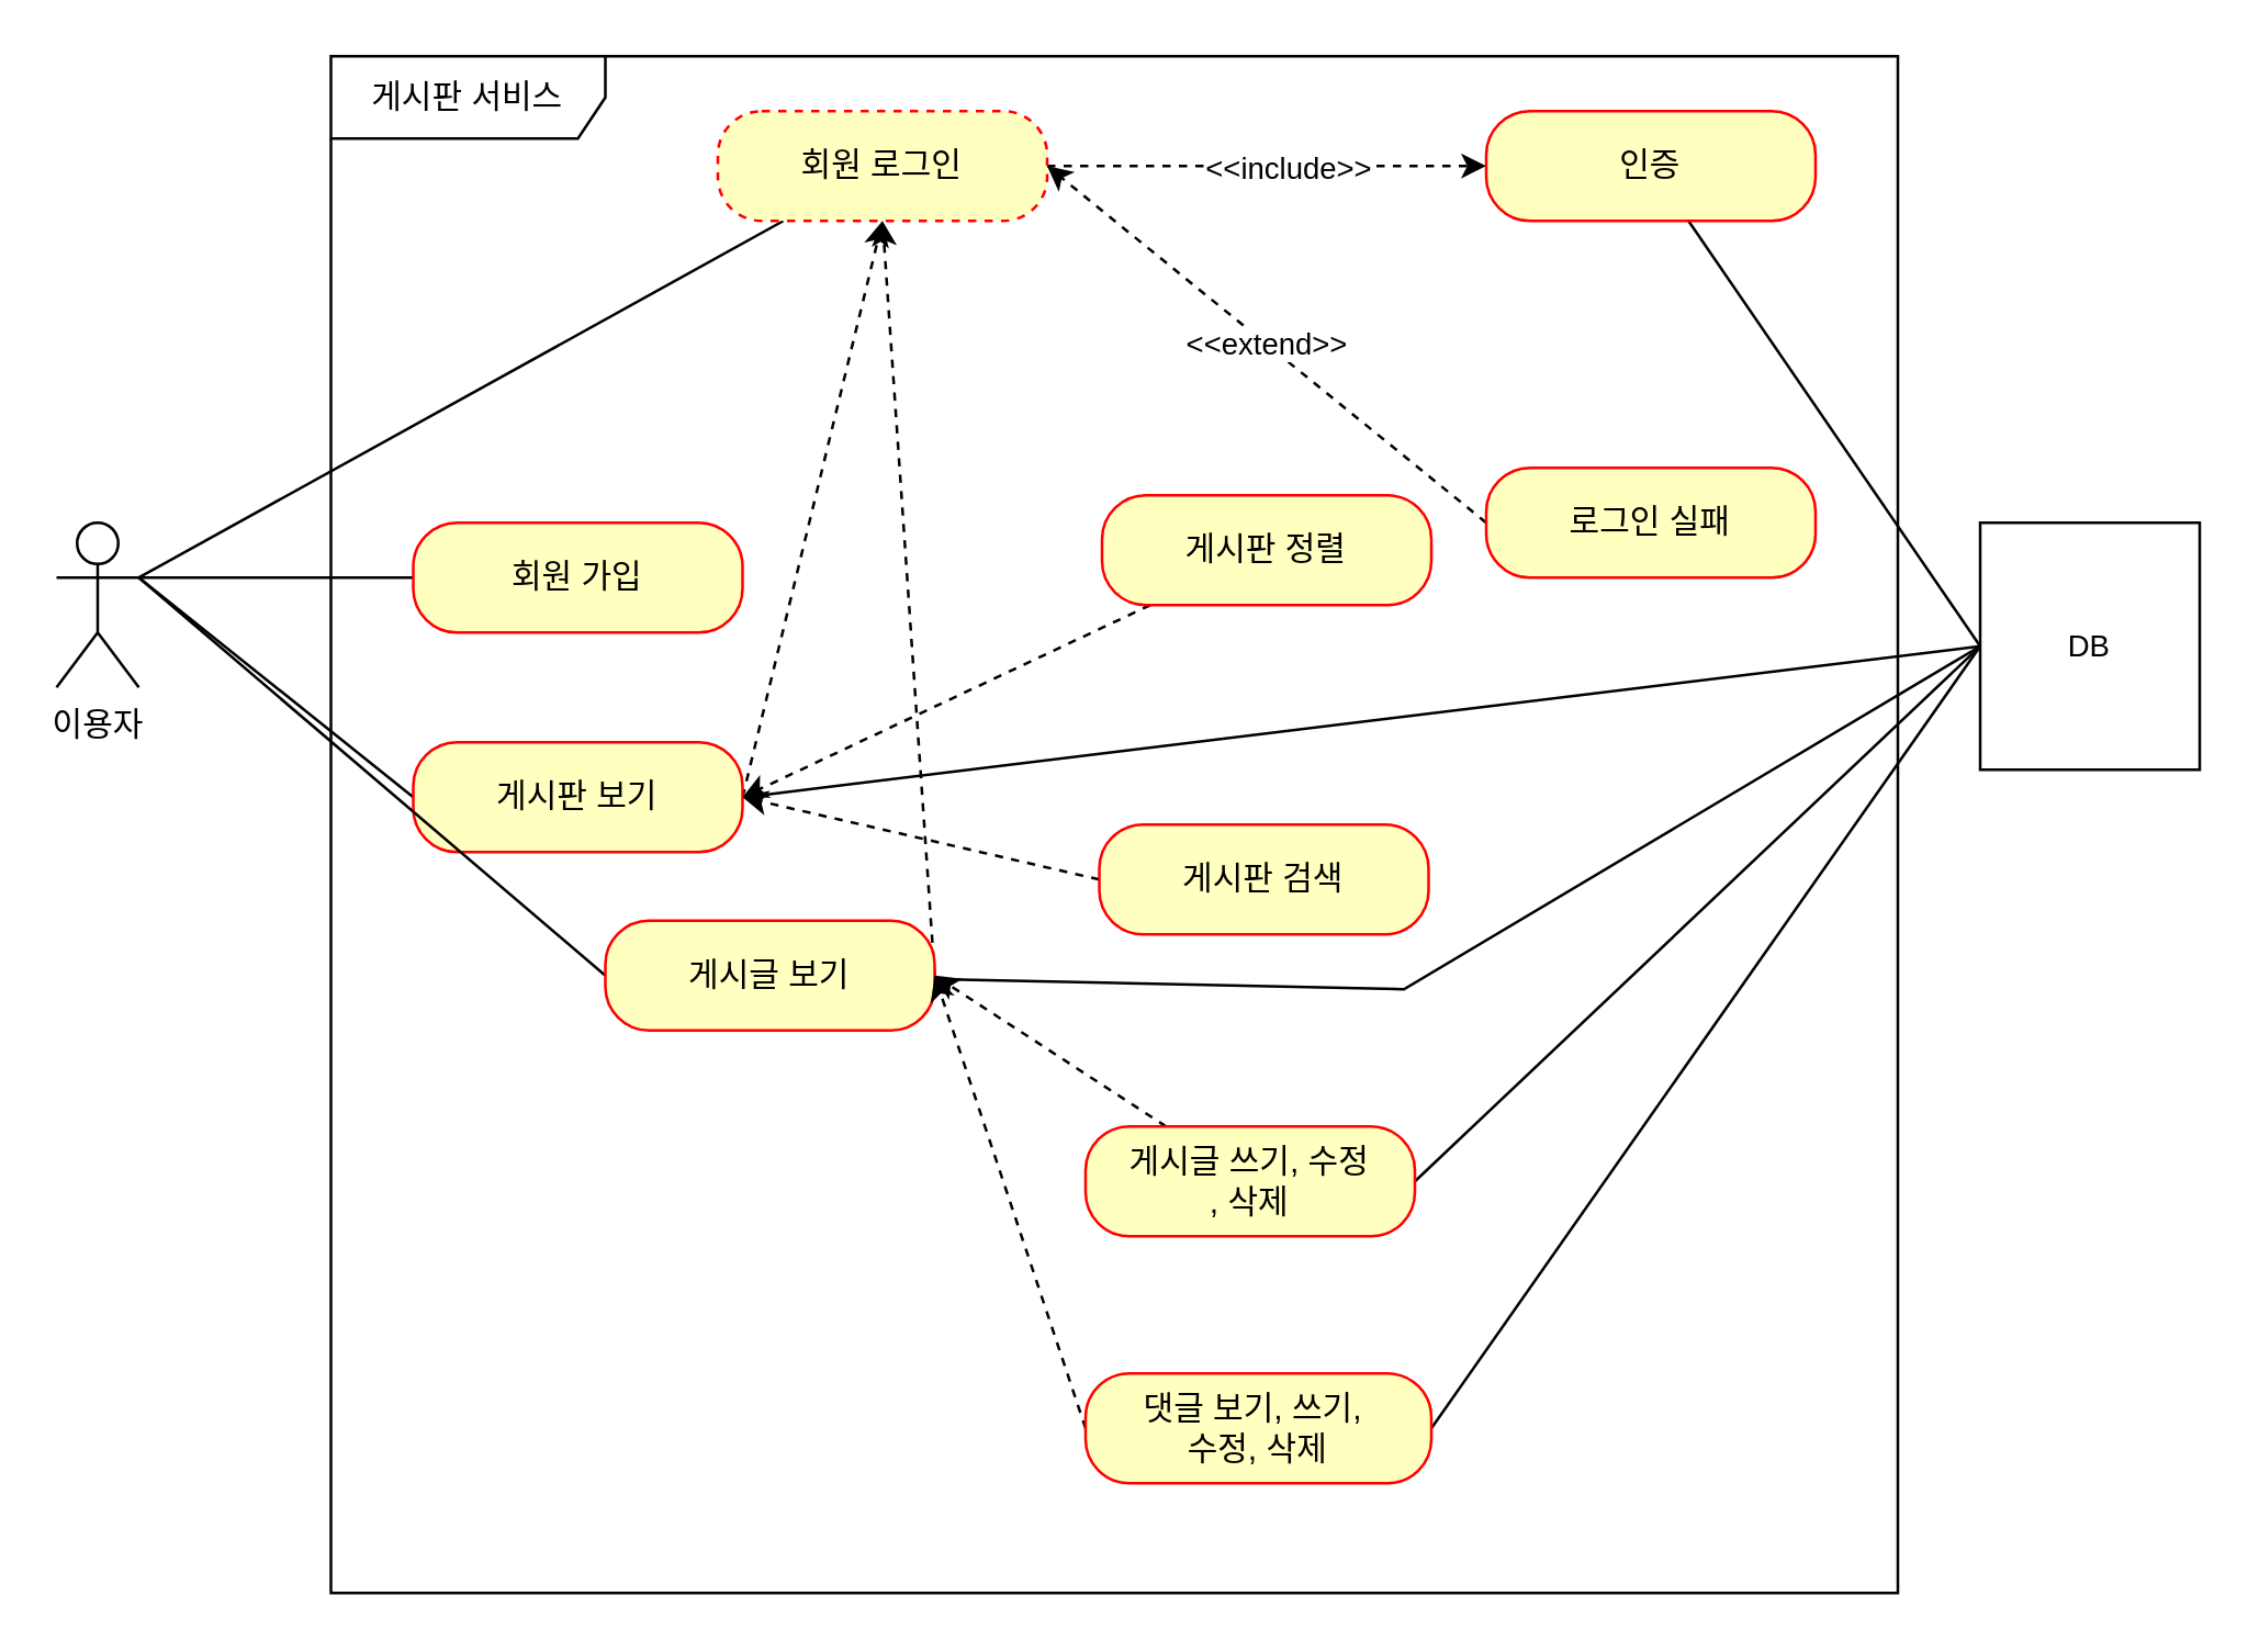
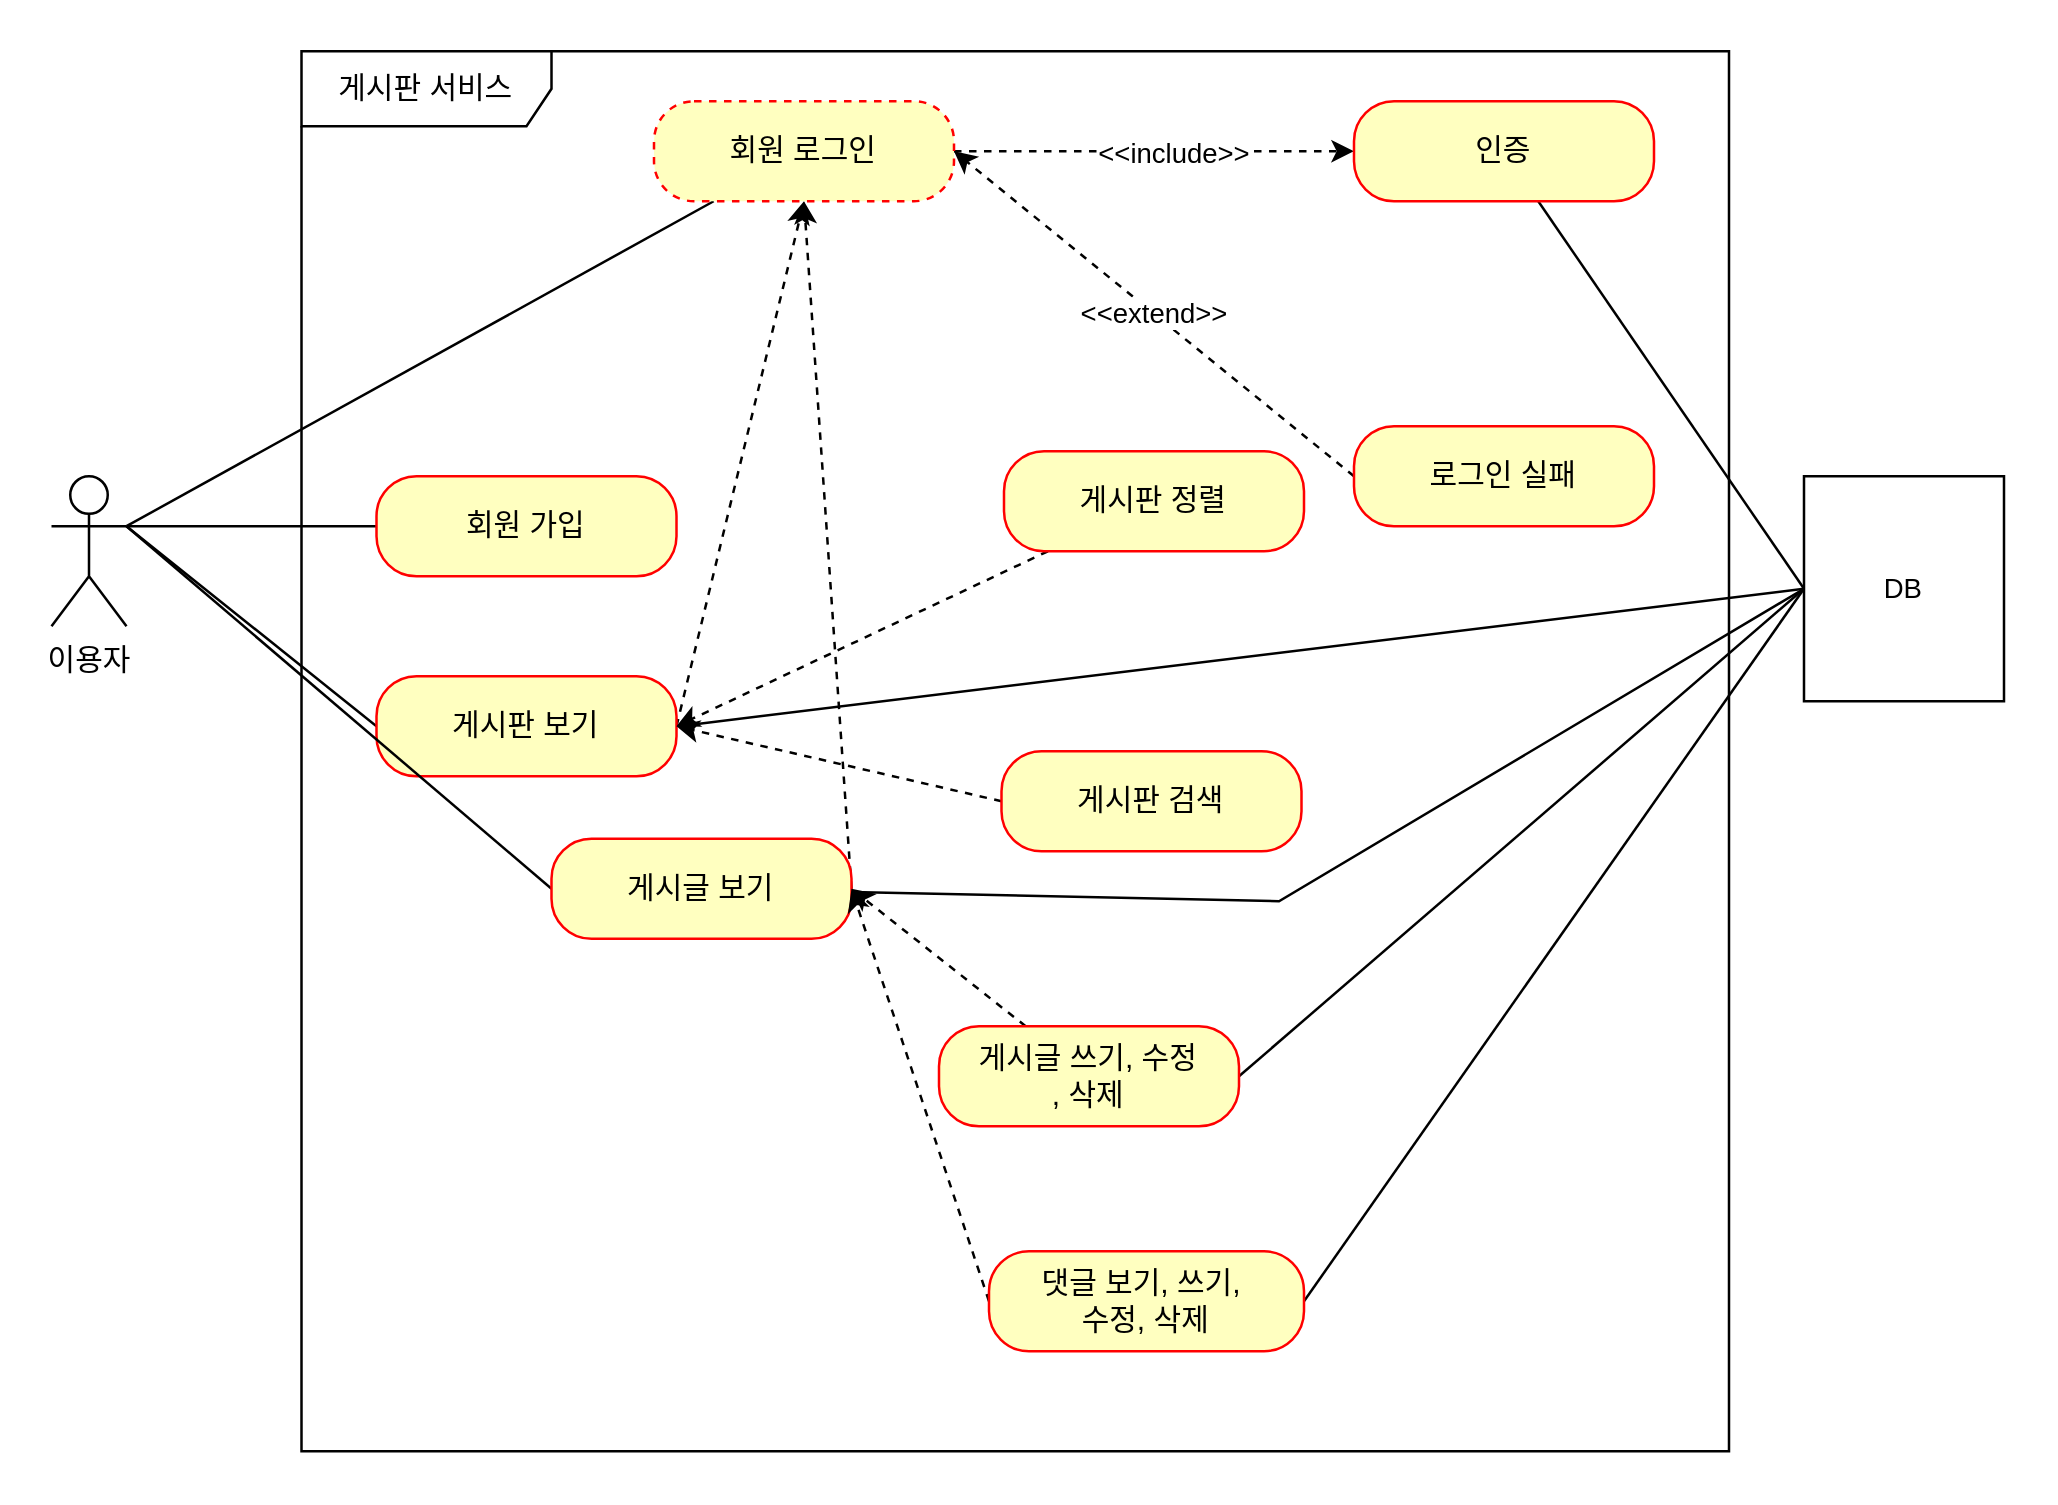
  <mxCell id="0" />
  <mxCell id="1" parent="0" />
  <mxCell id="2" value="이용자" style="shape=umlActor;verticalLabelPosition=bottom;verticalAlign=top;html=1;" vertex="1" parent="1"><mxGeometry x="20" y="190" width="30" height="60" as="geometry" /></mxCell>
  <mxCell id="3" value="게시판 서비스" style="shape=umlFrame;whiteSpace=wrap;html=1;pointerEvents=0;width=100;height=30;" vertex="1" parent="1"><mxGeometry x="120" y="20" width="571" height="560" as="geometry" /></mxCell>
  <mxCell id="4" style="rounded=0;orthogonalLoop=1;jettySize=auto;html=1;exitX=0;exitY=0.5;exitDx=0;exitDy=0;entryX=1;entryY=0.333;entryDx=0;entryDy=0;entryPerimeter=0;endArrow=none;endFill=0;" edge="1" parent="1" source="5" target="2"><mxGeometry relative="1" as="geometry"><mxPoint x="60" y="200" as="targetPoint" /></mxGeometry></mxCell>
  <mxCell id="5" value="회원 가입" style="rounded=1;whiteSpace=wrap;html=1;arcSize=40;fontColor=#000000;fillColor=#ffffc0;strokeColor=#ff0000;" vertex="1" parent="1"><mxGeometry x="150" y="190" width="120" height="40" as="geometry" /></mxCell>
  <mxCell id="6" style="rounded=0;orthogonalLoop=1;jettySize=auto;html=1;endArrow=none;endFill=0;entryX=1;entryY=0.333;entryDx=0;entryDy=0;entryPerimeter=0;exitX=0;exitY=0.5;exitDx=0;exitDy=0;" edge="1" parent="1" source="9" target="2"><mxGeometry relative="1" as="geometry"><mxPoint x="60" y="210" as="targetPoint" /></mxGeometry></mxCell>
  <mxCell id="7" style="edgeStyle=none;shape=connector;rounded=0;orthogonalLoop=1;jettySize=auto;html=1;entryX=0.5;entryY=1;entryDx=0;entryDy=0;labelBackgroundColor=default;strokeColor=default;align=center;verticalAlign=middle;fontFamily=Helvetica;fontSize=11;fontColor=default;endArrow=classic;endFill=1;exitX=1;exitY=0.5;exitDx=0;exitDy=0;dashed=1;" edge="1" parent="1" source="9" target="17"><mxGeometry relative="1" as="geometry" /></mxCell>
  <mxCell id="8" style="edgeStyle=none;shape=connector;rounded=0;orthogonalLoop=1;jettySize=auto;html=1;entryX=0;entryY=0.5;entryDx=0;entryDy=0;labelBackgroundColor=default;strokeColor=default;align=center;verticalAlign=middle;fontFamily=Helvetica;fontSize=11;fontColor=default;endArrow=none;endFill=0;" edge="1" parent="1" target="32"><mxGeometry relative="1" as="geometry"><mxPoint x="271" y="290" as="sourcePoint" /></mxGeometry></mxCell>
  <mxCell id="9" value="게시판 보기" style="rounded=1;whiteSpace=wrap;html=1;arcSize=40;fontColor=#000000;fillColor=#ffffc0;strokeColor=#ff0000;" vertex="1" parent="1"><mxGeometry x="150" y="270" width="120" height="40" as="geometry" /></mxCell>
  <mxCell id="10" style="rounded=0;orthogonalLoop=1;jettySize=auto;html=1;endArrow=none;endFill=0;exitX=0;exitY=0.5;exitDx=0;exitDy=0;" edge="1" parent="1" source="13"><mxGeometry relative="1" as="geometry"><mxPoint x="50" y="210" as="targetPoint" /></mxGeometry></mxCell>
  <mxCell id="11" style="edgeStyle=none;shape=connector;rounded=0;orthogonalLoop=1;jettySize=auto;html=1;entryX=0.5;entryY=1;entryDx=0;entryDy=0;labelBackgroundColor=default;strokeColor=default;align=center;verticalAlign=middle;fontFamily=Helvetica;fontSize=11;fontColor=default;endArrow=classic;endFill=1;exitX=1;exitY=0.5;exitDx=0;exitDy=0;dashed=1;" edge="1" parent="1" source="13" target="17"><mxGeometry relative="1" as="geometry" /></mxCell>
  <mxCell id="12" style="edgeStyle=none;shape=connector;rounded=0;orthogonalLoop=1;jettySize=auto;html=1;entryX=0;entryY=0.5;entryDx=0;entryDy=0;labelBackgroundColor=default;strokeColor=default;align=center;verticalAlign=middle;fontFamily=Helvetica;fontSize=11;fontColor=default;endArrow=none;endFill=0;" edge="1" parent="1" source="13" target="32"><mxGeometry relative="1" as="geometry"><Array as="points"><mxPoint x="511" y="360" /></Array></mxGeometry></mxCell>
  <mxCell id="13" value="게시글 보기" style="rounded=1;whiteSpace=wrap;html=1;arcSize=40;fontColor=#000000;fillColor=#ffffc0;strokeColor=#ff0000;" vertex="1" parent="1"><mxGeometry x="220" y="335" width="120" height="40" as="geometry" /></mxCell>
  <mxCell id="14" style="rounded=0;orthogonalLoop=1;jettySize=auto;html=1;endArrow=none;endFill=0;entryX=1;entryY=0.333;entryDx=0;entryDy=0;entryPerimeter=0;" edge="1" parent="1" source="17" target="2"><mxGeometry relative="1" as="geometry"><mxPoint x="60" y="200" as="targetPoint" /></mxGeometry></mxCell>
  <mxCell id="15" style="edgeStyle=none;shape=connector;rounded=0;orthogonalLoop=1;jettySize=auto;html=1;entryX=0;entryY=0.5;entryDx=0;entryDy=0;labelBackgroundColor=default;strokeColor=default;align=center;verticalAlign=middle;fontFamily=Helvetica;fontSize=11;fontColor=default;endArrow=classic;endFill=1;dashed=1;" edge="1" parent="1" source="17" target="19"><mxGeometry relative="1" as="geometry" /></mxCell>
  <mxCell id="16" value="&amp;lt;&amp;lt;include&amp;gt;&amp;gt;" style="edgeLabel;html=1;align=center;verticalAlign=middle;resizable=0;points=[];fontSize=11;fontFamily=Helvetica;fontColor=default;" vertex="1" connectable="0" parent="15"><mxGeometry x="0.084" relative="1" as="geometry"><mxPoint as="offset" /></mxGeometry></mxCell>
  <mxCell id="17" value="회원 로그인" style="rounded=1;whiteSpace=wrap;html=1;arcSize=40;fontColor=#000000;fillColor=#ffffc0;strokeColor=#ff0000;dashed=1;" vertex="1" parent="1"><mxGeometry x="261" y="40" width="120" height="40" as="geometry" /></mxCell>
  <mxCell id="18" style="edgeStyle=none;shape=connector;rounded=0;orthogonalLoop=1;jettySize=auto;html=1;entryX=0;entryY=0.5;entryDx=0;entryDy=0;labelBackgroundColor=default;strokeColor=default;align=center;verticalAlign=middle;fontFamily=Helvetica;fontSize=11;fontColor=default;endArrow=none;endFill=0;" edge="1" parent="1" source="19" target="32"><mxGeometry relative="1" as="geometry" /></mxCell>
  <mxCell id="19" value="인증" style="rounded=1;whiteSpace=wrap;html=1;arcSize=40;fontColor=#000000;fillColor=#ffffc0;strokeColor=#ff0000;" vertex="1" parent="1"><mxGeometry x="541" y="40" width="120" height="40" as="geometry" /></mxCell>
  <mxCell id="20" value="&amp;lt;&amp;lt;extend&amp;gt;&amp;gt;" style="edgeStyle=none;shape=connector;rounded=0;orthogonalLoop=1;jettySize=auto;html=1;entryX=1;entryY=0.5;entryDx=0;entryDy=0;labelBackgroundColor=default;strokeColor=default;align=center;verticalAlign=middle;fontFamily=Helvetica;fontSize=11;fontColor=default;endArrow=classic;endFill=1;exitX=0;exitY=0.5;exitDx=0;exitDy=0;dashed=1;" edge="1" parent="1" source="21" target="17"><mxGeometry relative="1" as="geometry" /></mxCell>
  <mxCell id="21" value="로그인 실패" style="rounded=1;whiteSpace=wrap;html=1;arcSize=40;fontColor=#000000;fillColor=#ffffc0;strokeColor=#ff0000;" vertex="1" parent="1"><mxGeometry x="541" y="170" width="120" height="40" as="geometry" /></mxCell>
  <mxCell id="22" style="edgeStyle=none;shape=connector;rounded=0;orthogonalLoop=1;jettySize=auto;html=1;entryX=1;entryY=0.5;entryDx=0;entryDy=0;dashed=1;labelBackgroundColor=default;strokeColor=default;align=center;verticalAlign=middle;fontFamily=Helvetica;fontSize=11;fontColor=default;endArrow=classic;endFill=1;" edge="1" parent="1" source="23" target="9"><mxGeometry relative="1" as="geometry" /></mxCell>
  <mxCell id="23" value="게시판 정렬" style="rounded=1;whiteSpace=wrap;html=1;arcSize=40;fontColor=#000000;fillColor=#ffffc0;strokeColor=#ff0000;" vertex="1" parent="1"><mxGeometry x="401" y="180" width="120" height="40" as="geometry" /></mxCell>
  <mxCell id="24" style="edgeStyle=none;shape=connector;rounded=0;orthogonalLoop=1;jettySize=auto;html=1;dashed=1;labelBackgroundColor=default;strokeColor=default;align=center;verticalAlign=middle;fontFamily=Helvetica;fontSize=11;fontColor=default;endArrow=classic;endFill=1;exitX=0;exitY=0.5;exitDx=0;exitDy=0;" edge="1" parent="1" source="25"><mxGeometry relative="1" as="geometry"><mxPoint x="270" y="290" as="targetPoint" /></mxGeometry></mxCell>
  <mxCell id="25" value="게시판 검색" style="rounded=1;whiteSpace=wrap;html=1;arcSize=40;fontColor=#000000;fillColor=#ffffc0;strokeColor=#ff0000;" vertex="1" parent="1"><mxGeometry x="400" y="300" width="120" height="40" as="geometry" /></mxCell>
  <mxCell id="26" style="edgeStyle=none;shape=connector;rounded=0;orthogonalLoop=1;jettySize=auto;html=1;entryX=1;entryY=0.5;entryDx=0;entryDy=0;dashed=1;labelBackgroundColor=default;strokeColor=default;align=center;verticalAlign=middle;fontFamily=Helvetica;fontSize=11;fontColor=default;endArrow=classic;endFill=1;" edge="1" parent="1" source="28" target="13"><mxGeometry relative="1" as="geometry" /></mxCell>
  <mxCell id="27" style="edgeStyle=none;shape=connector;rounded=0;orthogonalLoop=1;jettySize=auto;html=1;entryX=0;entryY=0.5;entryDx=0;entryDy=0;labelBackgroundColor=default;strokeColor=default;align=center;verticalAlign=middle;fontFamily=Helvetica;fontSize=11;fontColor=default;endArrow=none;endFill=0;exitX=1;exitY=0.5;exitDx=0;exitDy=0;" edge="1" parent="1" source="28" target="32"><mxGeometry relative="1" as="geometry" /></mxCell>
- <mxCell id="28" value="게시글 쓰기, 수정&lt;br&gt;, 삭제" style="rounded=1;whiteSpace=wrap;html=1;arcSize=40;fontColor=#000000;fillColor=#ffffc0;strokeColor=#ff0000;" vertex="1" parent="1"><mxGeometry x="395" y="410" width="120" height="40" as="geometry" /></mxCell>
+ <mxCell id="28" value="게시글 쓰기, 수정&lt;br&gt;, 삭제" style="rounded=1;whiteSpace=wrap;html=1;arcSize=40;fontColor=#000000;fillColor=#ffffc0;strokeColor=#ff0000;" vertex="1" parent="1"><mxGeometry x="375" y="410" width="120" height="40" as="geometry" /></mxCell>
  <mxCell id="29" style="edgeStyle=none;shape=connector;rounded=0;orthogonalLoop=1;jettySize=auto;html=1;entryX=1;entryY=0.5;entryDx=0;entryDy=0;dashed=1;labelBackgroundColor=default;strokeColor=default;align=center;verticalAlign=middle;fontFamily=Helvetica;fontSize=11;fontColor=default;endArrow=classic;endFill=1;exitX=0;exitY=0.5;exitDx=0;exitDy=0;" edge="1" parent="1" source="31" target="13"><mxGeometry relative="1" as="geometry" /></mxCell>
  <mxCell id="30" style="edgeStyle=none;shape=connector;rounded=0;orthogonalLoop=1;jettySize=auto;html=1;entryX=0;entryY=0.5;entryDx=0;entryDy=0;labelBackgroundColor=default;strokeColor=default;align=center;verticalAlign=middle;fontFamily=Helvetica;fontSize=11;fontColor=default;endArrow=none;endFill=0;exitX=1;exitY=0.5;exitDx=0;exitDy=0;" edge="1" parent="1" source="31" target="32"><mxGeometry relative="1" as="geometry" /></mxCell>
  <mxCell id="31" value="댓글 보기, 쓰기,&amp;nbsp;&lt;br&gt;수정, 삭제" style="rounded=1;whiteSpace=wrap;html=1;arcSize=40;fontColor=#000000;fillColor=#ffffc0;strokeColor=#ff0000;" vertex="1" parent="1"><mxGeometry x="395" y="500" width="126" height="40" as="geometry" /></mxCell>
  <mxCell id="32" value="DB" style="html=1;dropTarget=0;whiteSpace=wrap;fontFamily=Helvetica;fontSize=11;fontColor=default;" vertex="1" parent="1"><mxGeometry x="721" y="190" width="80" height="90" as="geometry" /></mxCell>
